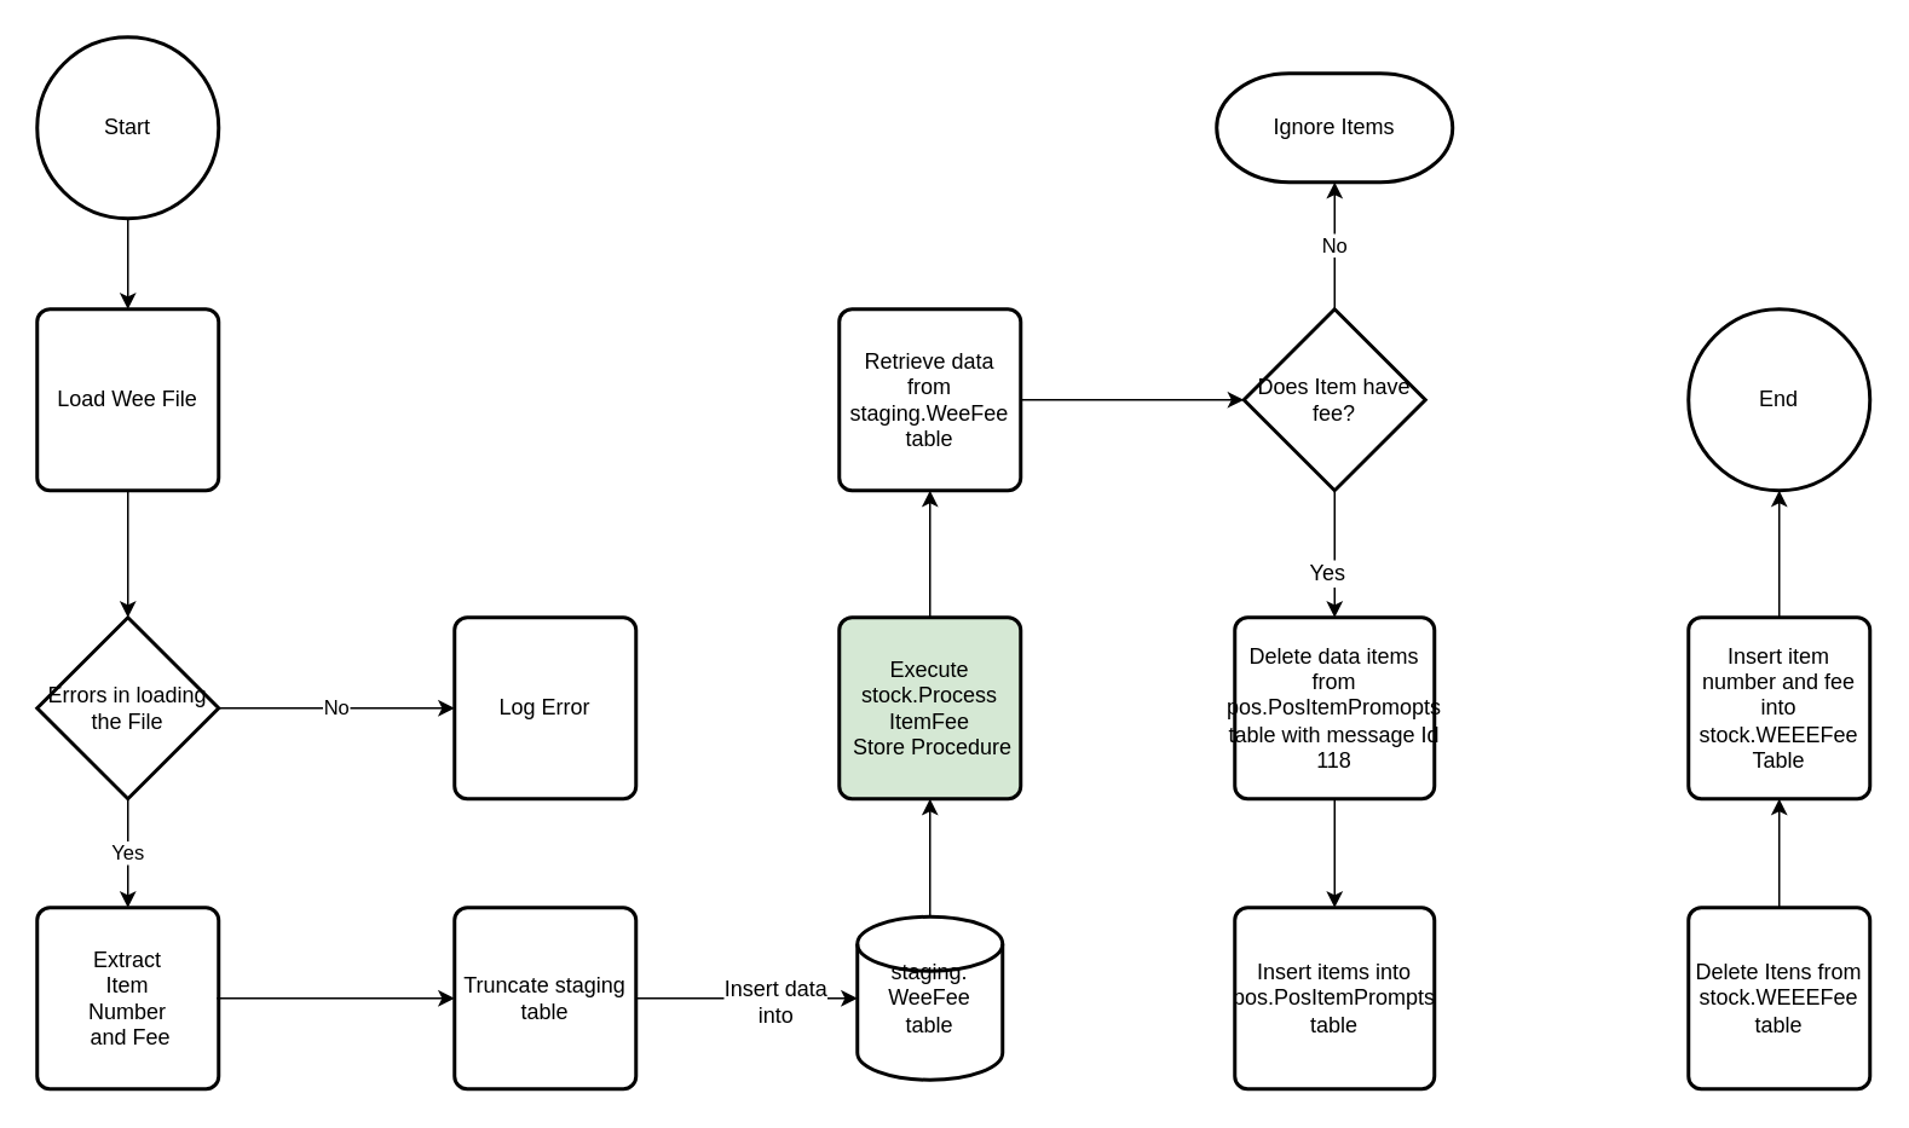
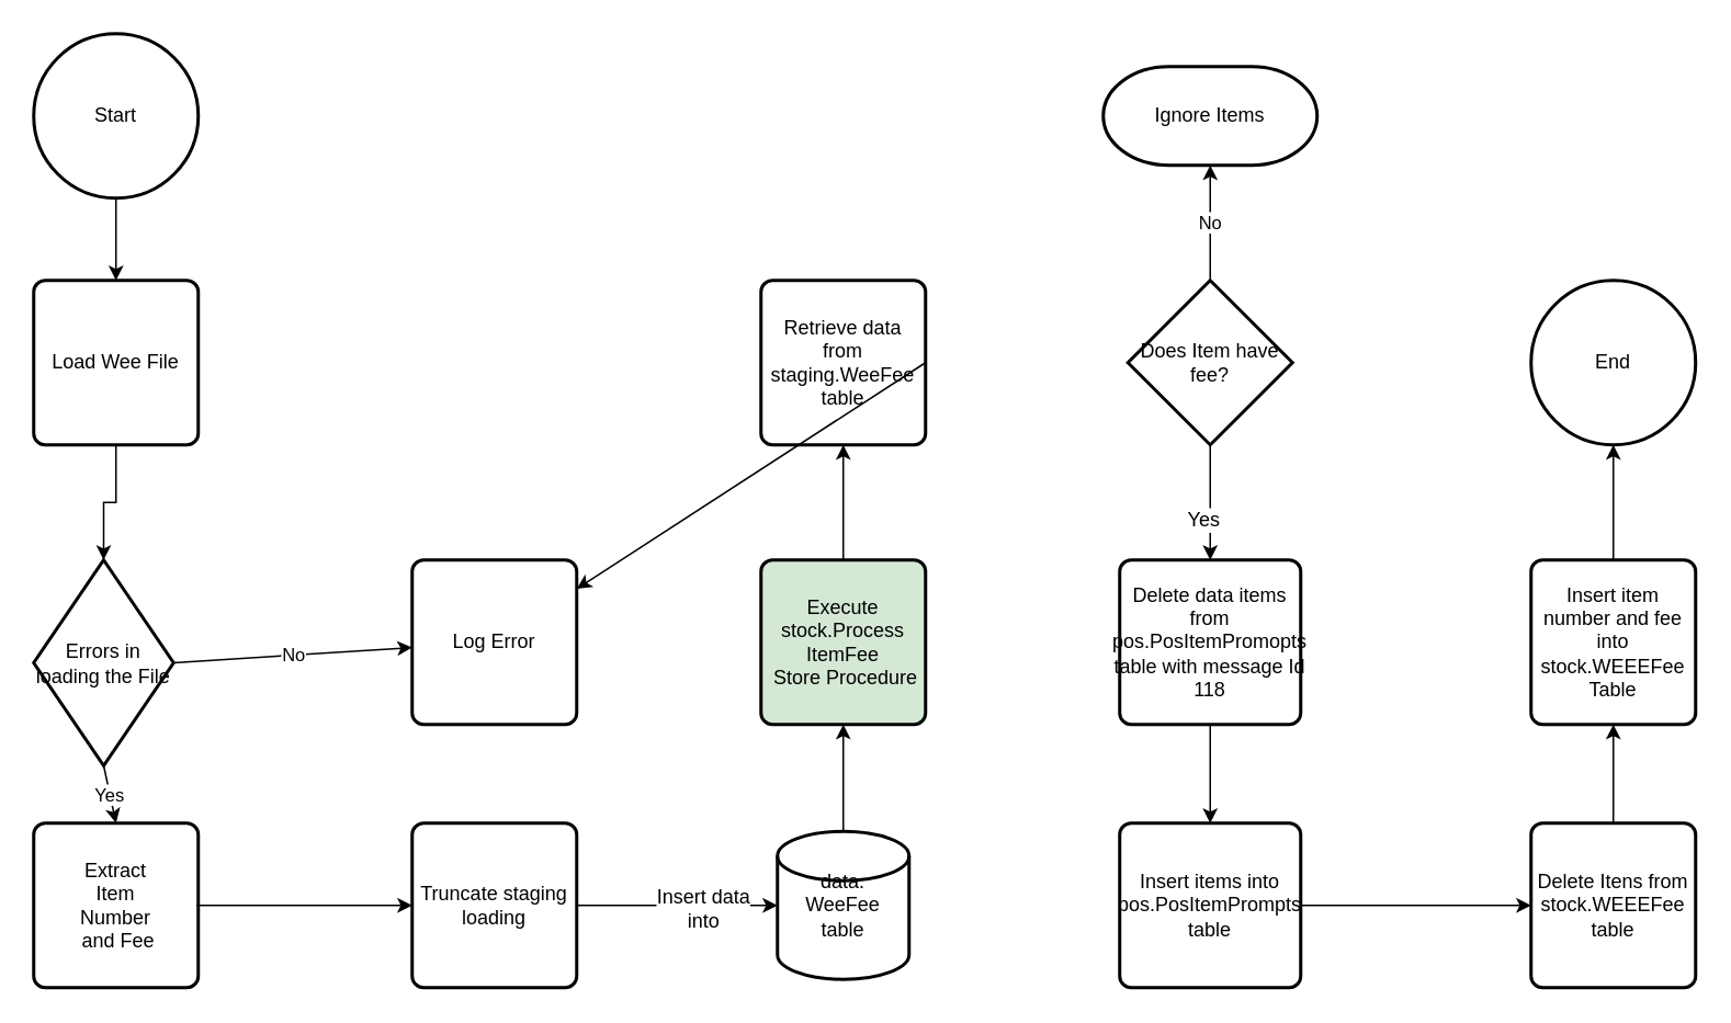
  <mxCell id="0" />
  <mxCell id="1" parent="0" />
  <mxCell id="2" value="Start" style="strokeWidth=2;html=1;shape=mxgraph.flowchart.start_2;whiteSpace=wrap;" parent="1" vertex="1"><mxGeometry x="20" y="20" width="100" height="100" as="geometry" /></mxCell>
  <mxCell id="3" value="" style="edgeStyle=orthogonalEdgeStyle;rounded=0;orthogonalLoop=1;jettySize=auto;html=1;entryX=0.5;entryY=0;entryDx=0;entryDy=0;entryPerimeter=0;" parent="1" source="4" target="29" edge="1"><mxGeometry relative="1" as="geometry" /></mxCell>
  <mxCell id="4" value="Load Wee File" style="rounded=1;whiteSpace=wrap;html=1;absoluteArcSize=1;arcSize=14;strokeWidth=2;gradientColor=#ffffff;" parent="1" vertex="1"><mxGeometry x="20" y="170" width="100" height="100" as="geometry" /></mxCell>
  <mxCell id="5" value="Extract&lt;br&gt;Item&lt;br&gt;Number&lt;br&gt;&amp;nbsp;and Fee" style="rounded=1;whiteSpace=wrap;html=1;absoluteArcSize=1;arcSize=14;strokeWidth=2;gradientColor=#ffffff;" parent="1" vertex="1"><mxGeometry x="20" y="500" width="100" height="100" as="geometry" /></mxCell>
  <mxCell id="6" value="" style="edgeStyle=orthogonalEdgeStyle;rounded=0;orthogonalLoop=1;jettySize=auto;html=1;" edge="1" parent="1" source="7" target="8"><mxGeometry relative="1" as="geometry" /></mxCell>
  <mxCell id="7" value="Delete data items from pos.PosItemPromopts table with message Id 118" style="rounded=1;whiteSpace=wrap;html=1;absoluteArcSize=1;arcSize=14;strokeWidth=2;gradientColor=#ffffff;" parent="1" vertex="1"><mxGeometry x="680" y="340" width="110" height="100" as="geometry" /></mxCell>
  <mxCell id="8" value="Insert items into pos.PosItemPrompts table" style="rounded=1;whiteSpace=wrap;html=1;absoluteArcSize=1;arcSize=14;strokeWidth=2;gradientColor=#ffffff;" vertex="1" parent="1"><mxGeometry x="680" y="500" width="110" height="100" as="geometry" /></mxCell>
  <mxCell id="9" value="" style="edgeStyle=orthogonalEdgeStyle;rounded=0;orthogonalLoop=1;jettySize=auto;html=1;entryX=0.5;entryY=1;entryDx=0;entryDy=0;exitX=0.5;exitY=0;exitDx=0;exitDy=0;" edge="1" parent="1" source="11" target="10"><mxGeometry relative="1" as="geometry"><mxPoint x="910" y="460" as="sourcePoint" /></mxGeometry></mxCell>
  <mxCell id="10" value="Insert item number and fee into stock.WEEEFee Table" style="rounded=1;whiteSpace=wrap;html=1;absoluteArcSize=1;arcSize=14;strokeWidth=2;gradientColor=#ffffff;" parent="1" vertex="1"><mxGeometry x="930" y="340" width="100" height="100" as="geometry" /></mxCell>
  <mxCell id="11" value="Delete Itens from stock.WEEEFee table" style="rounded=1;whiteSpace=wrap;html=1;absoluteArcSize=1;arcSize=14;strokeWidth=2;gradientColor=#ffffff;" vertex="1" parent="1"><mxGeometry x="930" y="500" width="100" height="100" as="geometry" /></mxCell>
  <mxCell id="12" value="Ignore Items" style="strokeWidth=2;html=1;shape=mxgraph.flowchart.terminator;whiteSpace=wrap;rounded=1;gradientColor=#ffffff;" parent="1" vertex="1"><mxGeometry x="670" y="40" width="130" height="60" as="geometry" /></mxCell>
  <mxCell id="13" value="No" style="endArrow=classic;html=1;" parent="1" edge="1"><mxGeometry width="50" height="50" relative="1" as="geometry"><mxPoint x="735" y="170" as="sourcePoint" /><mxPoint x="735" y="100" as="targetPoint" /><Array as="points" /></mxGeometry></mxCell>
  <mxCell id="14" value="End" style="strokeWidth=2;html=1;shape=mxgraph.flowchart.start_2;whiteSpace=wrap;rounded=1;gradientColor=#ffffff;" parent="1" vertex="1"><mxGeometry x="930" y="170" width="100" height="100" as="geometry" /></mxCell>
  <mxCell id="15" value="" style="edgeStyle=segmentEdgeStyle;endArrow=classic;html=1;entryX=0.5;entryY=1;entryDx=0;entryDy=0;entryPerimeter=0;exitX=0.5;exitY=0;exitDx=0;exitDy=0;" parent="1" source="10" target="14" edge="1"><mxGeometry width="50" height="50" relative="1" as="geometry"><mxPoint x="1317.5" y="350" as="sourcePoint" /><mxPoint x="617.5" y="530" as="targetPoint" /><Array as="points" /></mxGeometry></mxCell>
  <mxCell id="16" value="Does Item have fee?" style="strokeWidth=2;html=1;shape=mxgraph.flowchart.decision;whiteSpace=wrap;rounded=1;gradientColor=#ffffff;" parent="1" vertex="1"><mxGeometry x="685" y="170" width="100" height="100" as="geometry" /></mxCell>
  <mxCell id="17" value="" style="edgeStyle=orthogonalEdgeStyle;rounded=0;orthogonalLoop=1;jettySize=auto;html=1;entryX=0;entryY=0.5;entryDx=0;entryDy=0;" edge="1" parent="1" target="18"><mxGeometry relative="1" as="geometry"><mxPoint x="119" y="550" as="sourcePoint" /><mxPoint x="440" y="430" as="targetPoint" /><Array as="points"><mxPoint x="119" y="550" /></Array></mxGeometry></mxCell>
- <mxCell id="18" value="Truncate staging table" style="rounded=1;whiteSpace=wrap;html=1;absoluteArcSize=1;arcSize=14;strokeWidth=2;" parent="1" vertex="1"><mxGeometry x="250" y="500" width="100" height="100" as="geometry" /></mxCell>
- <mxCell id="19" value="staging.&lt;br&gt;WeeFee&lt;br&gt;table" style="strokeWidth=2;html=1;shape=mxgraph.flowchart.database;whiteSpace=wrap;" parent="1" vertex="1"><mxGeometry x="472" y="505" width="80" height="90" as="geometry" /></mxCell>
+ <mxCell id="18" value="Truncate staging loading" style="rounded=1;whiteSpace=wrap;html=1;absoluteArcSize=1;arcSize=14;strokeWidth=2;" parent="1" vertex="1"><mxGeometry x="250" y="500" width="100" height="100" as="geometry" /></mxCell>
+ <mxCell id="19" value="data.&lt;br&gt;WeeFee&lt;br&gt;table" style="strokeWidth=2;html=1;shape=mxgraph.flowchart.database;whiteSpace=wrap;" parent="1" vertex="1"><mxGeometry x="472" y="505" width="80" height="90" as="geometry" /></mxCell>
  <mxCell id="20" value="" style="endArrow=classic;html=1;entryX=0;entryY=0.5;entryDx=0;entryDy=0;entryPerimeter=0;" parent="1" source="18" target="19" edge="1"><mxGeometry width="50" height="50" relative="1" as="geometry"><mxPoint x="300" y="550" as="sourcePoint" /><mxPoint x="260" y="620" as="targetPoint" /></mxGeometry></mxCell>
  <mxCell id="21" value="Insert data&lt;br&gt;into" style="text;html=1;resizable=0;points=[];align=center;verticalAlign=middle;labelBackgroundColor=#ffffff;" parent="20" vertex="1" connectable="0"><mxGeometry x="0.24" y="-1" relative="1" as="geometry"><mxPoint as="offset" /></mxGeometry></mxCell>
  <mxCell id="22" value="Execute stock.Process&lt;br&gt;ItemFee&lt;br&gt;&amp;nbsp;Store Procedure" style="rounded=1;whiteSpace=wrap;html=1;absoluteArcSize=1;arcSize=14;strokeWidth=2;fillColor=#d5e8d4;" parent="1" vertex="1"><mxGeometry x="462" y="340" width="100" height="100" as="geometry" /></mxCell>
  <mxCell id="23" value="" style="endArrow=classic;html=1;entryX=0.5;entryY=1;entryDx=0;entryDy=0;exitX=0.5;exitY=0;exitDx=0;exitDy=0;exitPerimeter=0;" parent="1" source="19" target="22" edge="1"><mxGeometry width="50" height="50" relative="1" as="geometry"><mxPoint x="562" y="590" as="sourcePoint" /><mxPoint x="612" y="540" as="targetPoint" /></mxGeometry></mxCell>
  <mxCell id="24" value="Retrieve data from staging.WeeFee table" style="rounded=1;whiteSpace=wrap;html=1;absoluteArcSize=1;arcSize=14;strokeWidth=2;" parent="1" vertex="1"><mxGeometry x="462" y="170" width="100" height="100" as="geometry" /></mxCell>
  <mxCell id="25" value="" style="endArrow=classic;html=1;entryX=0.5;entryY=1;entryDx=0;entryDy=0;exitX=0.5;exitY=0;exitDx=0;exitDy=0;" parent="1" source="22" target="24" edge="1"><mxGeometry width="50" height="50" relative="1" as="geometry"><mxPoint x="272" y="770" as="sourcePoint" /><mxPoint x="322" y="720" as="targetPoint" /></mxGeometry></mxCell>
- <mxCell id="26" value="" style="endArrow=classic;html=1;entryX=0;entryY=0.5;entryDx=0;entryDy=0;entryPerimeter=0;exitX=1;exitY=0.5;exitDx=0;exitDy=0;" parent="1" source="24" target="16" edge="1"><mxGeometry width="50" height="50" relative="1" as="geometry"><mxPoint x="865" y="515" as="sourcePoint" /><mxPoint x="915" y="465" as="targetPoint" /></mxGeometry></mxCell>
+ <mxCell id="26" value="" style="endArrow=classic;html=1;exitX=1;exitY=0.5;exitDx=0;exitDy=0;" parent="1" source="24" target="31" edge="1"><mxGeometry width="50" height="50" relative="1" as="geometry"><mxPoint x="865" y="515" as="sourcePoint" /><mxPoint x="915" y="465" as="targetPoint" /></mxGeometry></mxCell>
  <mxCell id="27" value="" style="endArrow=classic;html=1;exitX=0.5;exitY=1;exitDx=0;exitDy=0;exitPerimeter=0;entryX=0.5;entryY=0;entryDx=0;entryDy=0;" parent="1" source="16" target="7" edge="1"><mxGeometry width="50" height="50" relative="1" as="geometry"><mxPoint x="965" y="540" as="sourcePoint" /><mxPoint x="1015" y="490" as="targetPoint" /></mxGeometry></mxCell>
  <mxCell id="28" value="Yes" style="text;html=1;resizable=0;points=[];align=center;verticalAlign=middle;labelBackgroundColor=#ffffff;" parent="27" vertex="1" connectable="0"><mxGeometry x="0.289" y="-5" relative="1" as="geometry"><mxPoint as="offset" /></mxGeometry></mxCell>
- <mxCell id="29" value="Errors in loading the File" style="strokeWidth=2;html=1;shape=mxgraph.flowchart.decision;whiteSpace=wrap;" parent="1" vertex="1"><mxGeometry x="20" y="340" width="100" height="100" as="geometry" /></mxCell>
+ <mxCell id="29" value="Errors in loading the File" style="strokeWidth=2;html=1;shape=mxgraph.flowchart.decision;whiteSpace=wrap;" parent="1" vertex="1"><mxGeometry x="20" y="340" width="85" height="125" as="geometry" /></mxCell>
  <mxCell id="30" value="No" style="endArrow=classic;html=1;exitX=1;exitY=0.5;exitDx=0;exitDy=0;exitPerimeter=0;" parent="1" source="29" target="31" edge="1"><mxGeometry width="50" height="50" relative="1" as="geometry"><mxPoint x="20" y="610" as="sourcePoint" /><mxPoint x="200" y="390" as="targetPoint" /></mxGeometry></mxCell>
  <mxCell id="31" value="Log Error" style="rounded=1;whiteSpace=wrap;html=1;absoluteArcSize=1;arcSize=14;strokeWidth=2;" parent="1" vertex="1"><mxGeometry x="250" y="340" width="100" height="100" as="geometry" /></mxCell>
  <mxCell id="32" value="Yes" style="endArrow=classic;html=1;exitX=0.5;exitY=1;exitDx=0;exitDy=0;exitPerimeter=0;entryX=0.5;entryY=0;entryDx=0;entryDy=0;" parent="1" source="29" target="5" edge="1"><mxGeometry width="50" height="50" relative="1" as="geometry"><mxPoint x="175" y="535" as="sourcePoint" /><mxPoint x="225" y="485" as="targetPoint" /></mxGeometry></mxCell>
+ <mxCell id="33" value="" style="endArrow=classic;html=1;exitX=1;exitY=0.5;exitDx=0;exitDy=0;entryX=0;entryY=0.5;entryDx=0;entryDy=0;" edge="1" parent="1" source="8" target="11"><mxGeometry width="50" height="50" relative="1" as="geometry"><mxPoint x="732.5" y="570" as="sourcePoint" /><mxPoint x="782.5" y="520" as="targetPoint" /></mxGeometry></mxCell>
  <mxCell id="34" value="" style="endArrow=classic;html=1;entryX=0.5;entryY=0;entryDx=0;entryDy=0;exitX=0.5;exitY=1;exitDx=0;exitDy=0;exitPerimeter=0;" edge="1" parent="1" source="2" target="4"><mxGeometry width="50" height="50" relative="1" as="geometry"><mxPoint x="160" y="130" as="sourcePoint" /><mxPoint x="210" y="80" as="targetPoint" /></mxGeometry></mxCell>
